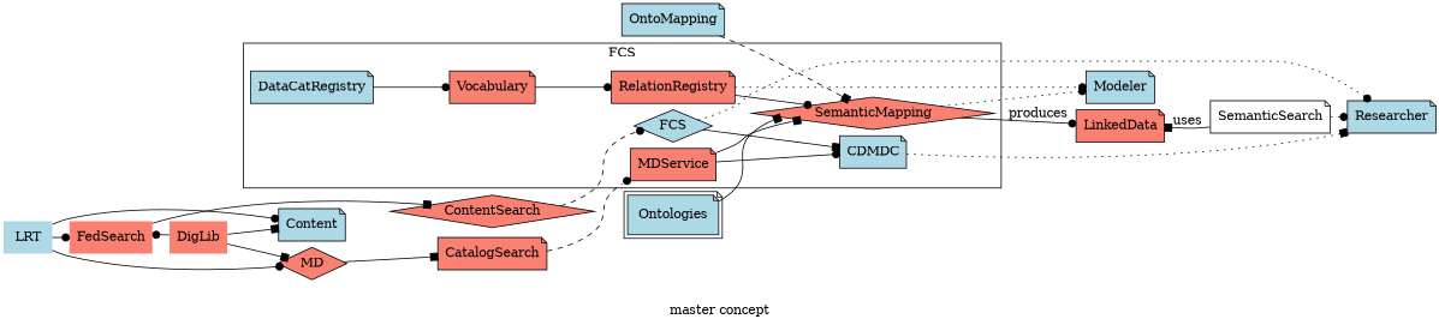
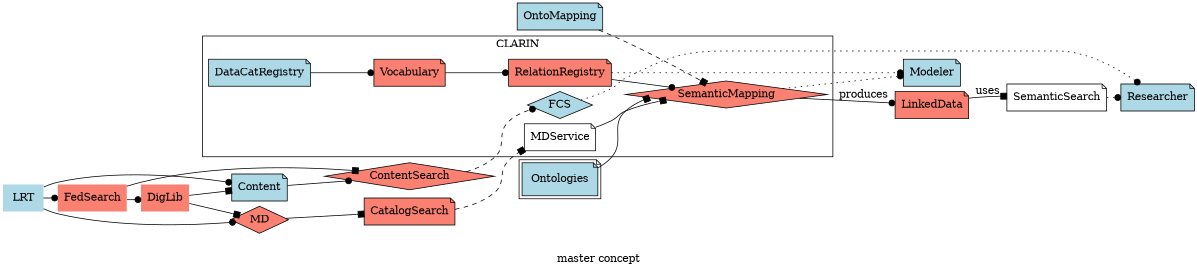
  digraph {
    compound=true
    label="master concept"
    mclimit=4
    nodesep=0.1
    rankdir=LR
    ranksep=0.25
    remincross=true
    node [fillcolor=salmon shape=note style=filled]
    edge [arrowhead=dot]
    Vocabulary
    RelationRegistry
    SemanticMapping [shape=diamond]
-   MDService
-   CDMDC [fillcolor=lightblue]
+   MDService [fillcolor=white]
    FCS [fillcolor=lightblue shape=diamond]
    DataCatRegistry [fillcolor=lightblue]
    Modeler [fillcolor=lightblue]
    LinkedData
    Researcher [fillcolor=lightblue]
    DigLib [shape=none]
    FedSearch [shape=none]
    MD [shape=diamond]
    Content [fillcolor=lightblue]
    ContentSearch [shape=diamond]
    CatalogSearch
    LRT [fillcolor=lightblue shape=none]
    Ontologies [fillcolor=lightblue peripheries=2]
    SemanticSearch [fillcolor=white]
    OntoMapping [fillcolor=lightblue]
    subgraph cluster_1 {
-     label=FCS
+     label=CLARIN
      Vocabulary
      RelationRegistry
      SemanticMapping
      MDService
-     CDMDC
      FCS
      DataCatRegistry
    }
    Vocabulary -> RelationRegistry
    RelationRegistry -> SemanticMapping
    RelationRegistry -> Modeler [arrowtail=none style=dotted]
    SemanticMapping -> Modeler [arrowtail=none style=dotted]
    SemanticMapping -> LinkedData [label=produces]
    MDService -> SemanticMapping [arrowhead=box]
-   MDService -> CDMDC
-   CDMDC -> Researcher [arrowhead=box arrowtail=none style=dotted]
-   FCS -> CDMDC [arrowhead=box]
    FCS -> Researcher [arrowtail=none style=dotted]
    DataCatRegistry -> Vocabulary
-   DigLib -> FedSearch
+   FedSearch -> DigLib
    DigLib -> MD [arrowhead=box]
    DigLib -> Content [arrowhead=box]
    FedSearch -> ContentSearch [arrowhead=box]
    MD -> CatalogSearch [arrowhead=box]
+   Content -> ContentSearch
    ContentSearch -> FCS [style=dashed]
-   CatalogSearch -> MDService [style=dashed]
+   CatalogSearch -> MDService [arrowhead=box style=dashed]
    LRT -> FedSearch
    LRT -> MD
    LRT -> Content
    Ontologies -> SemanticMapping [arrowhead=box]
-   SemanticSearch -> LinkedData [arrowhead=box label=uses]
+   LinkedData -> SemanticSearch [arrowhead=box label=uses]
    SemanticSearch -> Researcher [arrowtail=none style=dotted]
    OntoMapping -> SemanticMapping [arrowhead=box style=dashed]
  }
